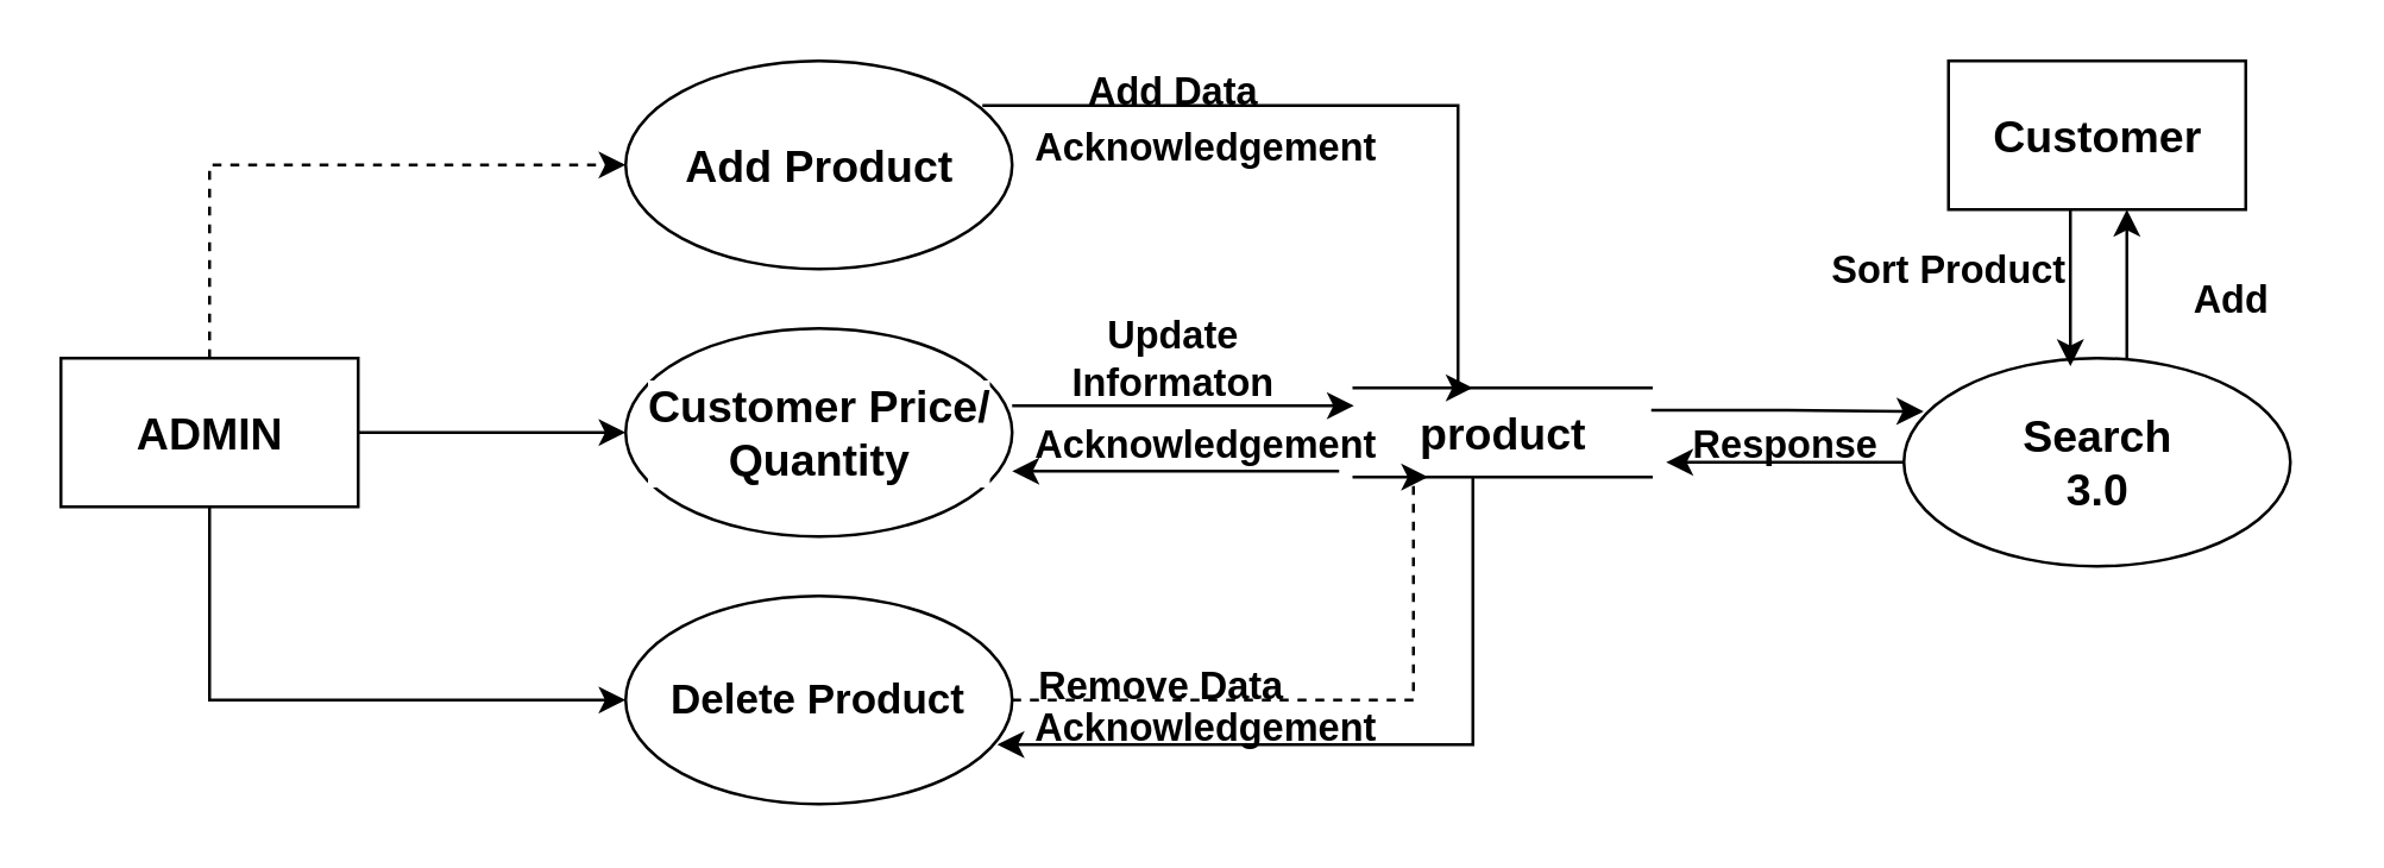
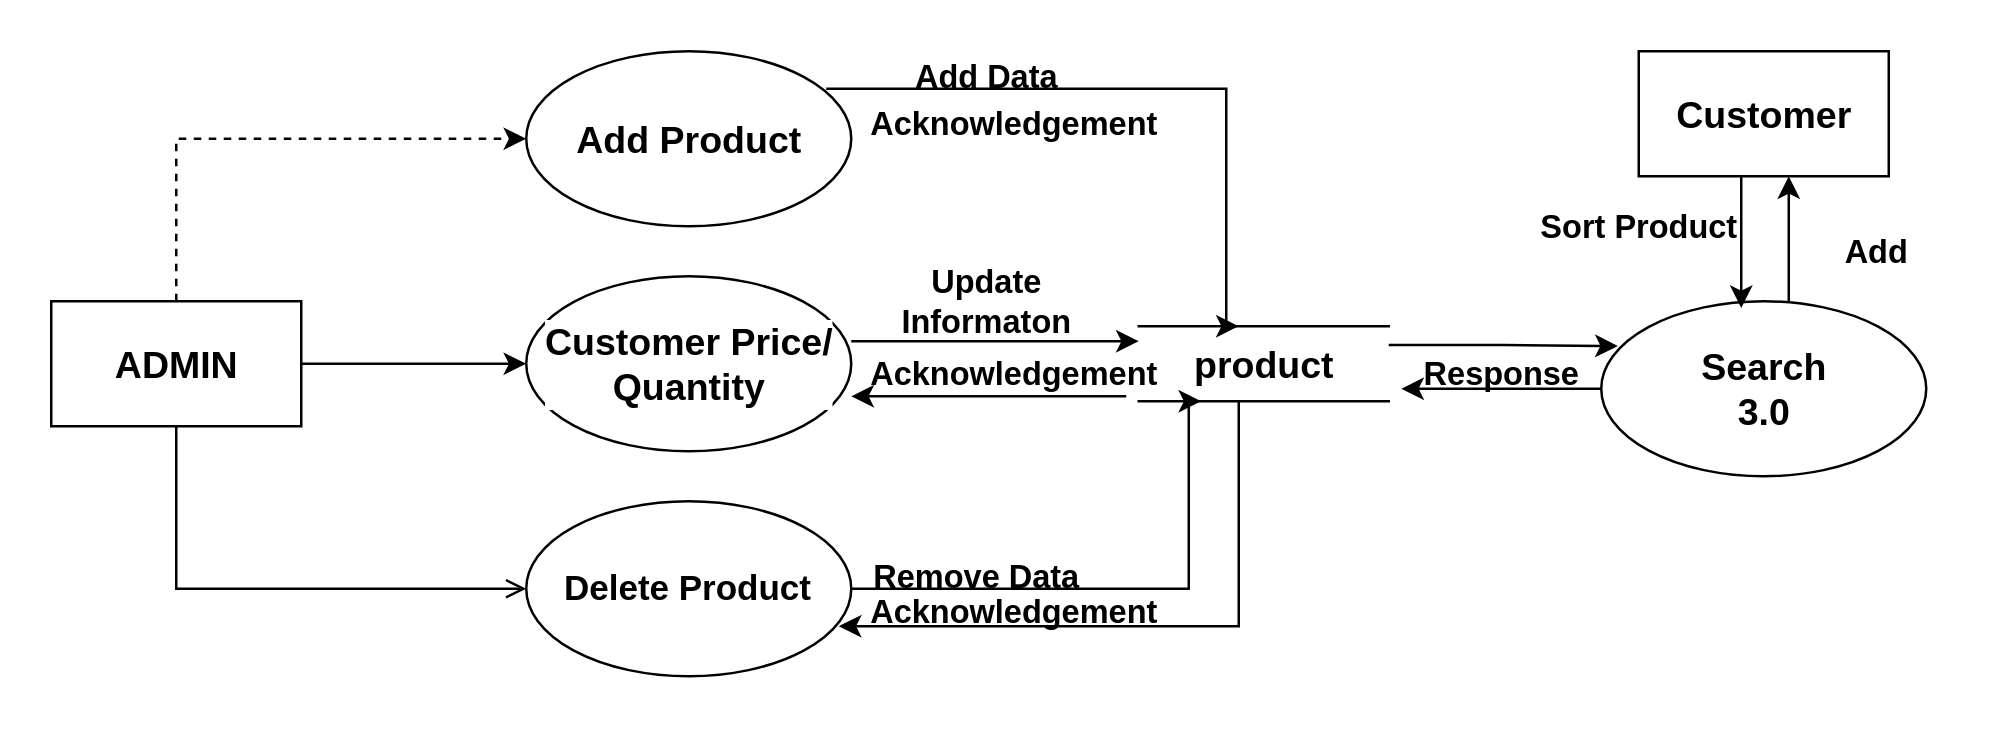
  <mxCell id="0" />
  <mxCell id="1" parent="0" />
  <mxCell id="2" style="edgeStyle=elbowEdgeStyle;html=1;exitX=0.5;exitY=0;exitDx=0;exitDy=0;entryX=0;entryY=0.5;entryDx=0;entryDy=0;fontSize=15;fontColor=#000000;strokeColor=#000000;rounded=0;dashed=1;" parent="1" source="5" target="7" edge="1"><mxGeometry relative="1" as="geometry"><Array as="points"><mxPoint x="70" y="90" /></Array></mxGeometry></mxCell>
  <mxCell id="3" style="edgeStyle=elbowEdgeStyle;rounded=0;html=1;exitX=1;exitY=0.5;exitDx=0;exitDy=0;entryX=0;entryY=0.5;entryDx=0;entryDy=0;fontSize=15;fontColor=#000000;strokeColor=#000000;" parent="1" source="5" target="9" edge="1"><mxGeometry relative="1" as="geometry" /></mxCell>
- <mxCell id="4" style="edgeStyle=elbowEdgeStyle;rounded=0;html=1;exitX=0.5;exitY=1;exitDx=0;exitDy=0;entryX=0;entryY=0.5;entryDx=0;entryDy=0;fontSize=15;fontColor=#000000;strokeColor=#000000;" parent="1" source="5" target="11" edge="1"><mxGeometry relative="1" as="geometry"><Array as="points"><mxPoint x="70" y="210" /></Array></mxGeometry></mxCell>
+ <mxCell id="4" style="edgeStyle=elbowEdgeStyle;rounded=0;html=1;exitX=0.5;exitY=1;exitDx=0;exitDy=0;entryX=0;entryY=0.5;entryDx=0;entryDy=0;fontSize=15;fontColor=#000000;strokeColor=#000000;endArrow=open;" parent="1" source="5" target="11" edge="1"><mxGeometry relative="1" as="geometry"><Array as="points"><mxPoint x="70" y="210" /></Array></mxGeometry></mxCell>
  <mxCell id="5" value="&lt;b&gt;&lt;font style=&quot;font-size: 15px&quot; color=&quot;#000000&quot;&gt;ADMIN&lt;/font&gt;&lt;/b&gt;" style="html=1;dashed=0;whitespace=wrap;fillColor=none;strokeColor=#000000;" parent="1" vertex="1"><mxGeometry x="20" y="120" width="100" height="50" as="geometry" /></mxCell>
  <mxCell id="6" style="edgeStyle=elbowEdgeStyle;rounded=0;html=1;exitX=1;exitY=0.5;exitDx=0;exitDy=0;entryX=0.4;entryY=0;entryDx=0;entryDy=0;fontSize=15;fontColor=#000000;strokeColor=#000000;entryPerimeter=0;" parent="1" target="15" edge="1"><mxGeometry relative="1" as="geometry"><mxPoint x="330" y="35" as="sourcePoint" /><mxPoint x="490" y="110" as="targetPoint" /><Array as="points"><mxPoint x="490" y="80" /></Array></mxGeometry></mxCell>
  <mxCell id="7" value="Add Product" style="shape=ellipse;html=1;dashed=0;whitespace=wrap;perimeter=ellipsePerimeter;labelBackgroundColor=#FFFFFF;fontSize=15;fontColor=#000000;strokeColor=#000000;fillColor=#FFFFFF;fontStyle=1" parent="1" vertex="1"><mxGeometry x="210" y="20" width="130" height="70" as="geometry" /></mxCell>
  <mxCell id="8" style="edgeStyle=elbowEdgeStyle;rounded=0;html=1;exitX=1;exitY=0.5;exitDx=0;exitDy=0;fontSize=15;fontColor=#000000;strokeColor=#000000;entryX=0;entryY=0.2;entryDx=0;entryDy=0;entryPerimeter=0;" parent="1" target="15" edge="1"><mxGeometry relative="1" as="geometry"><mxPoint x="440" y="136" as="targetPoint" /><mxPoint x="340" y="136" as="sourcePoint" /></mxGeometry></mxCell>
  <mxCell id="9" value="Customer Price/&lt;br&gt;Quantity" style="shape=ellipse;html=1;dashed=0;whitespace=wrap;perimeter=ellipsePerimeter;labelBackgroundColor=#FFFFFF;fontSize=15;fontColor=#000000;strokeColor=#000000;fillColor=#FFFFFF;fontStyle=1" parent="1" vertex="1"><mxGeometry x="210" y="110" width="130" height="70" as="geometry" /></mxCell>
- <mxCell id="10" style="edgeStyle=elbowEdgeStyle;rounded=0;html=1;exitX=1;exitY=0.5;exitDx=0;exitDy=0;entryX=0.25;entryY=1;entryDx=0;entryDy=0;fontSize=15;fontColor=#000000;strokeColor=#000000;dashed=1;" parent="1" source="11" target="15" edge="1"><mxGeometry relative="1" as="geometry"><Array as="points"><mxPoint x="475" y="200" /></Array></mxGeometry></mxCell>
+ <mxCell id="10" style="edgeStyle=elbowEdgeStyle;rounded=0;html=1;exitX=1;exitY=0.5;exitDx=0;exitDy=0;entryX=0.25;entryY=1;entryDx=0;entryDy=0;fontSize=15;fontColor=#000000;strokeColor=#000000;" parent="1" source="11" target="15" edge="1"><mxGeometry relative="1" as="geometry"><Array as="points"><mxPoint x="475" y="200" /></Array></mxGeometry></mxCell>
  <mxCell id="11" value="&lt;font color=&quot;#000000&quot; style=&quot;font-size: 14px&quot;&gt;&lt;span&gt;&lt;b&gt;Delete Product&lt;br&gt;&lt;/b&gt;&lt;/span&gt;&lt;/font&gt;" style="ellipse;whiteSpace=wrap;html=1;strokeColor=#000000;fillColor=none;" parent="1" vertex="1"><mxGeometry x="210" y="200" width="130" height="70" as="geometry" /></mxCell>
  <mxCell id="12" style="edgeStyle=elbowEdgeStyle;rounded=0;html=1;exitX=0;exitY=0.5;exitDx=0;exitDy=0;entryX=1;entryY=0.5;entryDx=0;entryDy=0;fontSize=15;fontColor=#000000;strokeColor=#000000;" parent="1" edge="1"><mxGeometry relative="1" as="geometry"><mxPoint x="450" y="158" as="sourcePoint" /><mxPoint x="340" y="158" as="targetPoint" /></mxGeometry></mxCell>
  <mxCell id="13" style="edgeStyle=elbowEdgeStyle;rounded=0;html=1;exitX=0.5;exitY=1;exitDx=0;exitDy=0;entryX=1;entryY=0.714;entryDx=0;entryDy=0;entryPerimeter=0;fontSize=15;fontColor=#000000;strokeColor=#000000;" parent="1" edge="1"><mxGeometry relative="1" as="geometry"><mxPoint x="495" y="160" as="sourcePoint" /><mxPoint x="335" y="249.98" as="targetPoint" /><Array as="points"><mxPoint x="495" y="200" /></Array></mxGeometry></mxCell>
  <mxCell id="14" style="edgeStyle=elbowEdgeStyle;rounded=0;html=1;exitX=1;exitY=0.25;exitDx=0;exitDy=0;entryX=0.051;entryY=0.256;entryDx=0;entryDy=0;entryPerimeter=0;fontSize=15;fontColor=#000000;strokeColor=#000000;" parent="1" source="15" target="18" edge="1"><mxGeometry relative="1" as="geometry" /></mxCell>
  <mxCell id="15" value="&lt;b&gt;product&lt;/b&gt;" style="html=1;dashed=0;whitespace=wrap;shape=partialRectangle;right=0;left=0;fontSize=15;fontColor=#000000;strokeColor=#000000;fillColor=none;" parent="1" vertex="1"><mxGeometry x="455" y="130" width="100" height="30" as="geometry" /></mxCell>
  <mxCell id="16" style="edgeStyle=elbowEdgeStyle;rounded=0;html=1;exitX=0.5;exitY=0;exitDx=0;exitDy=0;entryX=0.5;entryY=1;entryDx=0;entryDy=0;fontSize=15;fontColor=#000000;strokeColor=#000000;" parent="1" edge="1"><mxGeometry relative="1" as="geometry"><mxPoint x="715" y="120" as="sourcePoint" /><mxPoint x="715" y="70" as="targetPoint" /></mxGeometry></mxCell>
  <mxCell id="17" style="edgeStyle=elbowEdgeStyle;rounded=0;html=1;exitX=0;exitY=0.5;exitDx=0;exitDy=0;fontSize=15;fontColor=#000000;strokeColor=#000000;" parent="1" source="18" edge="1"><mxGeometry relative="1" as="geometry"><mxPoint x="560" y="155" as="targetPoint" /></mxGeometry></mxCell>
  <mxCell id="18" value="Search&lt;br&gt;3.0" style="shape=ellipse;html=1;dashed=0;whitespace=wrap;perimeter=ellipsePerimeter;labelBackgroundColor=#FFFFFF;fontSize=15;fontColor=#000000;strokeColor=#000000;fillColor=#FFFFFF;fontStyle=1" parent="1" vertex="1"><mxGeometry x="640" y="120" width="130" height="70" as="geometry" /></mxCell>
  <mxCell id="19" style="edgeStyle=elbowEdgeStyle;rounded=0;html=1;exitX=0.25;exitY=1;exitDx=0;exitDy=0;fontSize=15;fontColor=#000000;strokeColor=#000000;" parent="1" edge="1"><mxGeometry relative="1" as="geometry"><mxPoint x="696" y="70" as="sourcePoint" /><mxPoint x="696" y="122.692" as="targetPoint" /></mxGeometry></mxCell>
  <mxCell id="20" value="&lt;b&gt;&lt;font style=&quot;font-size: 15px&quot; color=&quot;#000000&quot;&gt;Customer&lt;/font&gt;&lt;/b&gt;" style="html=1;dashed=0;whitespace=wrap;fillColor=none;strokeColor=#000000;" parent="1" vertex="1"><mxGeometry x="655" y="20" width="100" height="50" as="geometry" /></mxCell>
  <mxCell id="21" value="&lt;b&gt;&lt;font style=&quot;font-size: 13px&quot; color=&quot;#000000&quot;&gt;Add Data&lt;/font&gt;&lt;/b&gt;" style="text;html=1;align=center;verticalAlign=middle;resizable=0;points=[];autosize=1;strokeColor=none;fillColor=none;" vertex="1" parent="1"><mxGeometry x="359" y="20" width="70" height="20" as="geometry" /></mxCell>
  <mxCell id="22" value="&lt;b&gt;Acknowledgement&lt;/b&gt;" style="text;html=1;align=center;verticalAlign=middle;resizable=0;points=[];autosize=1;strokeColor=none;fillColor=none;fontSize=13;fontColor=#000000;" vertex="1" parent="1"><mxGeometry x="340" y="39" width="130" height="20" as="geometry" /></mxCell>
  <mxCell id="23" value="&lt;b&gt;Update &lt;br&gt;Informaton&lt;/b&gt;" style="text;html=1;align=center;verticalAlign=middle;resizable=0;points=[];autosize=1;strokeColor=none;fillColor=none;fontSize=13;fontColor=#000000;" vertex="1" parent="1"><mxGeometry x="354" y="100" width="80" height="40" as="geometry" /></mxCell>
  <mxCell id="24" value="&lt;b&gt;Acknowledgement&lt;/b&gt;" style="text;html=1;align=center;verticalAlign=middle;resizable=0;points=[];autosize=1;strokeColor=none;fillColor=none;fontSize=13;fontColor=#000000;" vertex="1" parent="1"><mxGeometry x="340" y="139" width="130" height="20" as="geometry" /></mxCell>
  <mxCell id="25" value="&lt;b&gt;Remove Data&lt;/b&gt;" style="text;html=1;align=center;verticalAlign=middle;resizable=0;points=[];autosize=1;strokeColor=none;fillColor=none;fontSize=13;fontColor=#000000;" vertex="1" parent="1"><mxGeometry x="340" y="220" width="100" height="20" as="geometry" /></mxCell>
  <mxCell id="26" value="&lt;b&gt;Acknowledgement&lt;/b&gt;" style="text;html=1;align=center;verticalAlign=middle;resizable=0;points=[];autosize=1;strokeColor=none;fillColor=none;fontSize=13;fontColor=#000000;" vertex="1" parent="1"><mxGeometry x="340" y="234" width="130" height="20" as="geometry" /></mxCell>
  <mxCell id="27" value="&lt;b&gt;Add&lt;/b&gt;" style="text;html=1;align=center;verticalAlign=middle;resizable=0;points=[];autosize=1;strokeColor=none;fillColor=none;fontSize=13;fontColor=#000000;" vertex="1" parent="1"><mxGeometry x="720" y="90" width="60" height="20" as="geometry" /></mxCell>
  <mxCell id="28" value="&lt;b&gt;Sort Product&lt;/b&gt;" style="text;html=1;align=center;verticalAlign=middle;resizable=0;points=[];autosize=1;strokeColor=none;fillColor=none;fontSize=13;fontColor=#000000;" vertex="1" parent="1"><mxGeometry x="610" y="80" width="90" height="20" as="geometry" /></mxCell>
  <mxCell id="29" value="&lt;b&gt;Response&lt;/b&gt;" style="text;html=1;align=center;verticalAlign=middle;resizable=0;points=[];autosize=1;strokeColor=none;fillColor=none;fontSize=13;fontColor=#000000;" vertex="1" parent="1"><mxGeometry x="560" y="139" width="80" height="20" as="geometry" /></mxCell>
